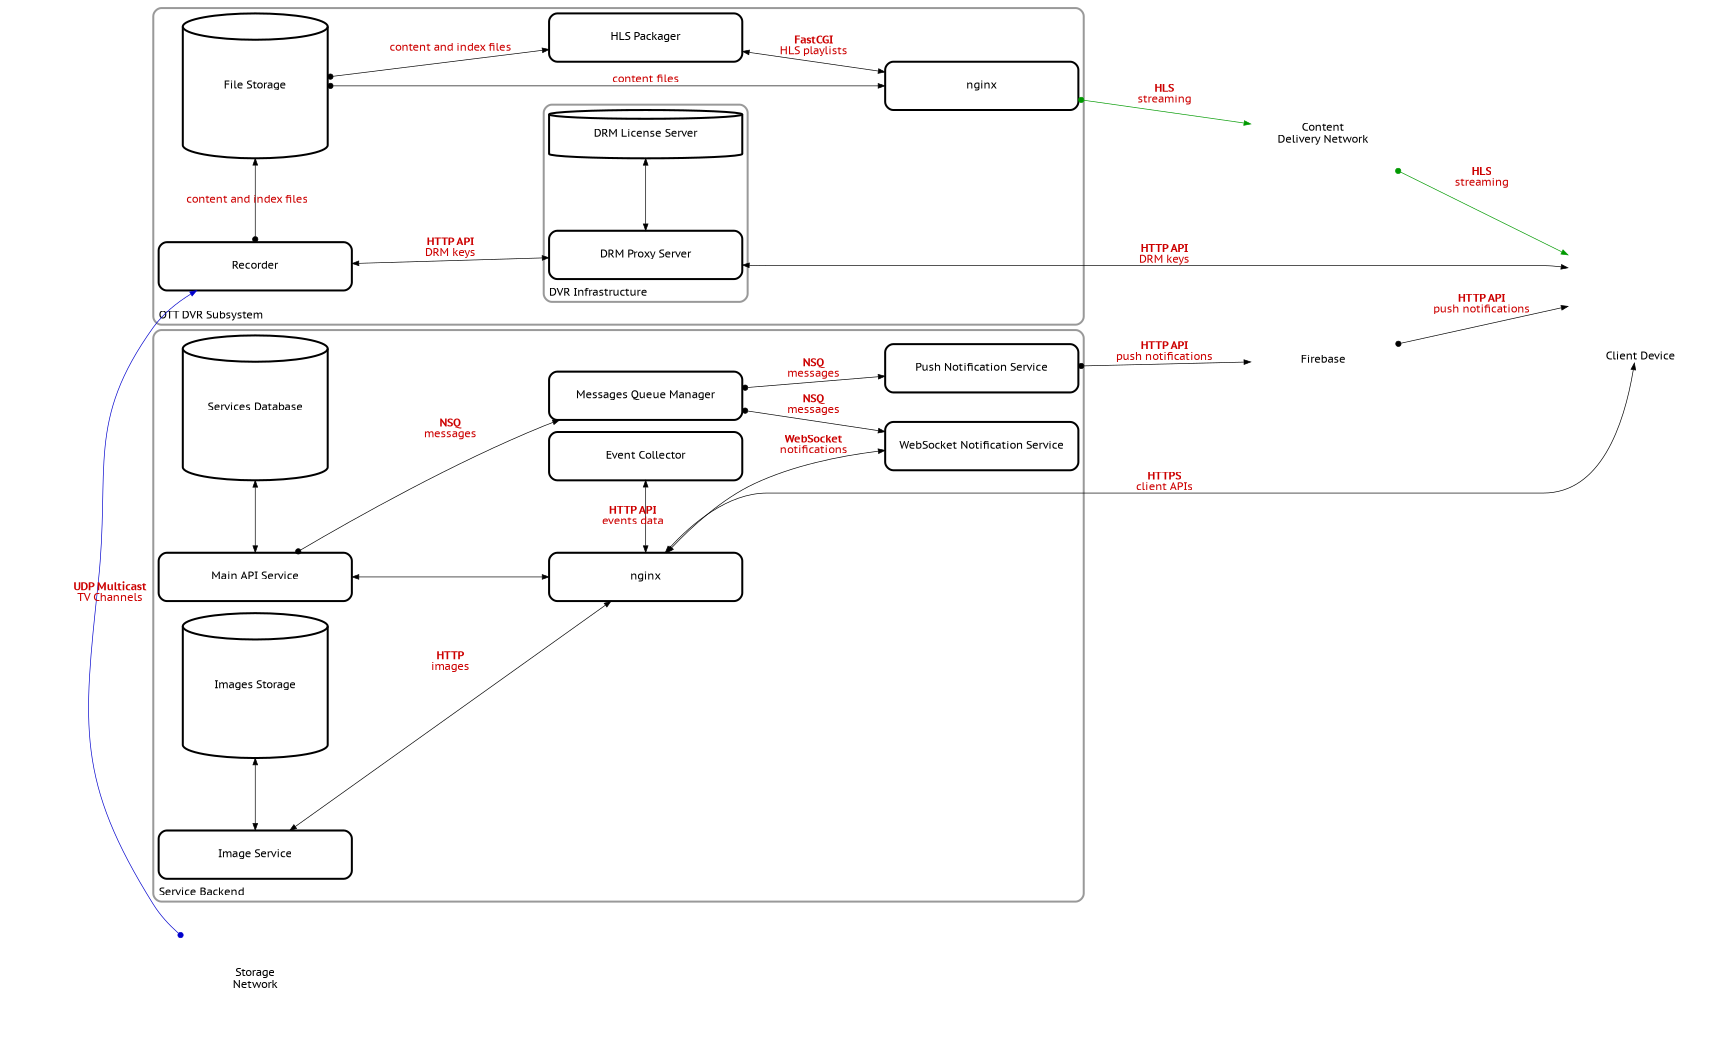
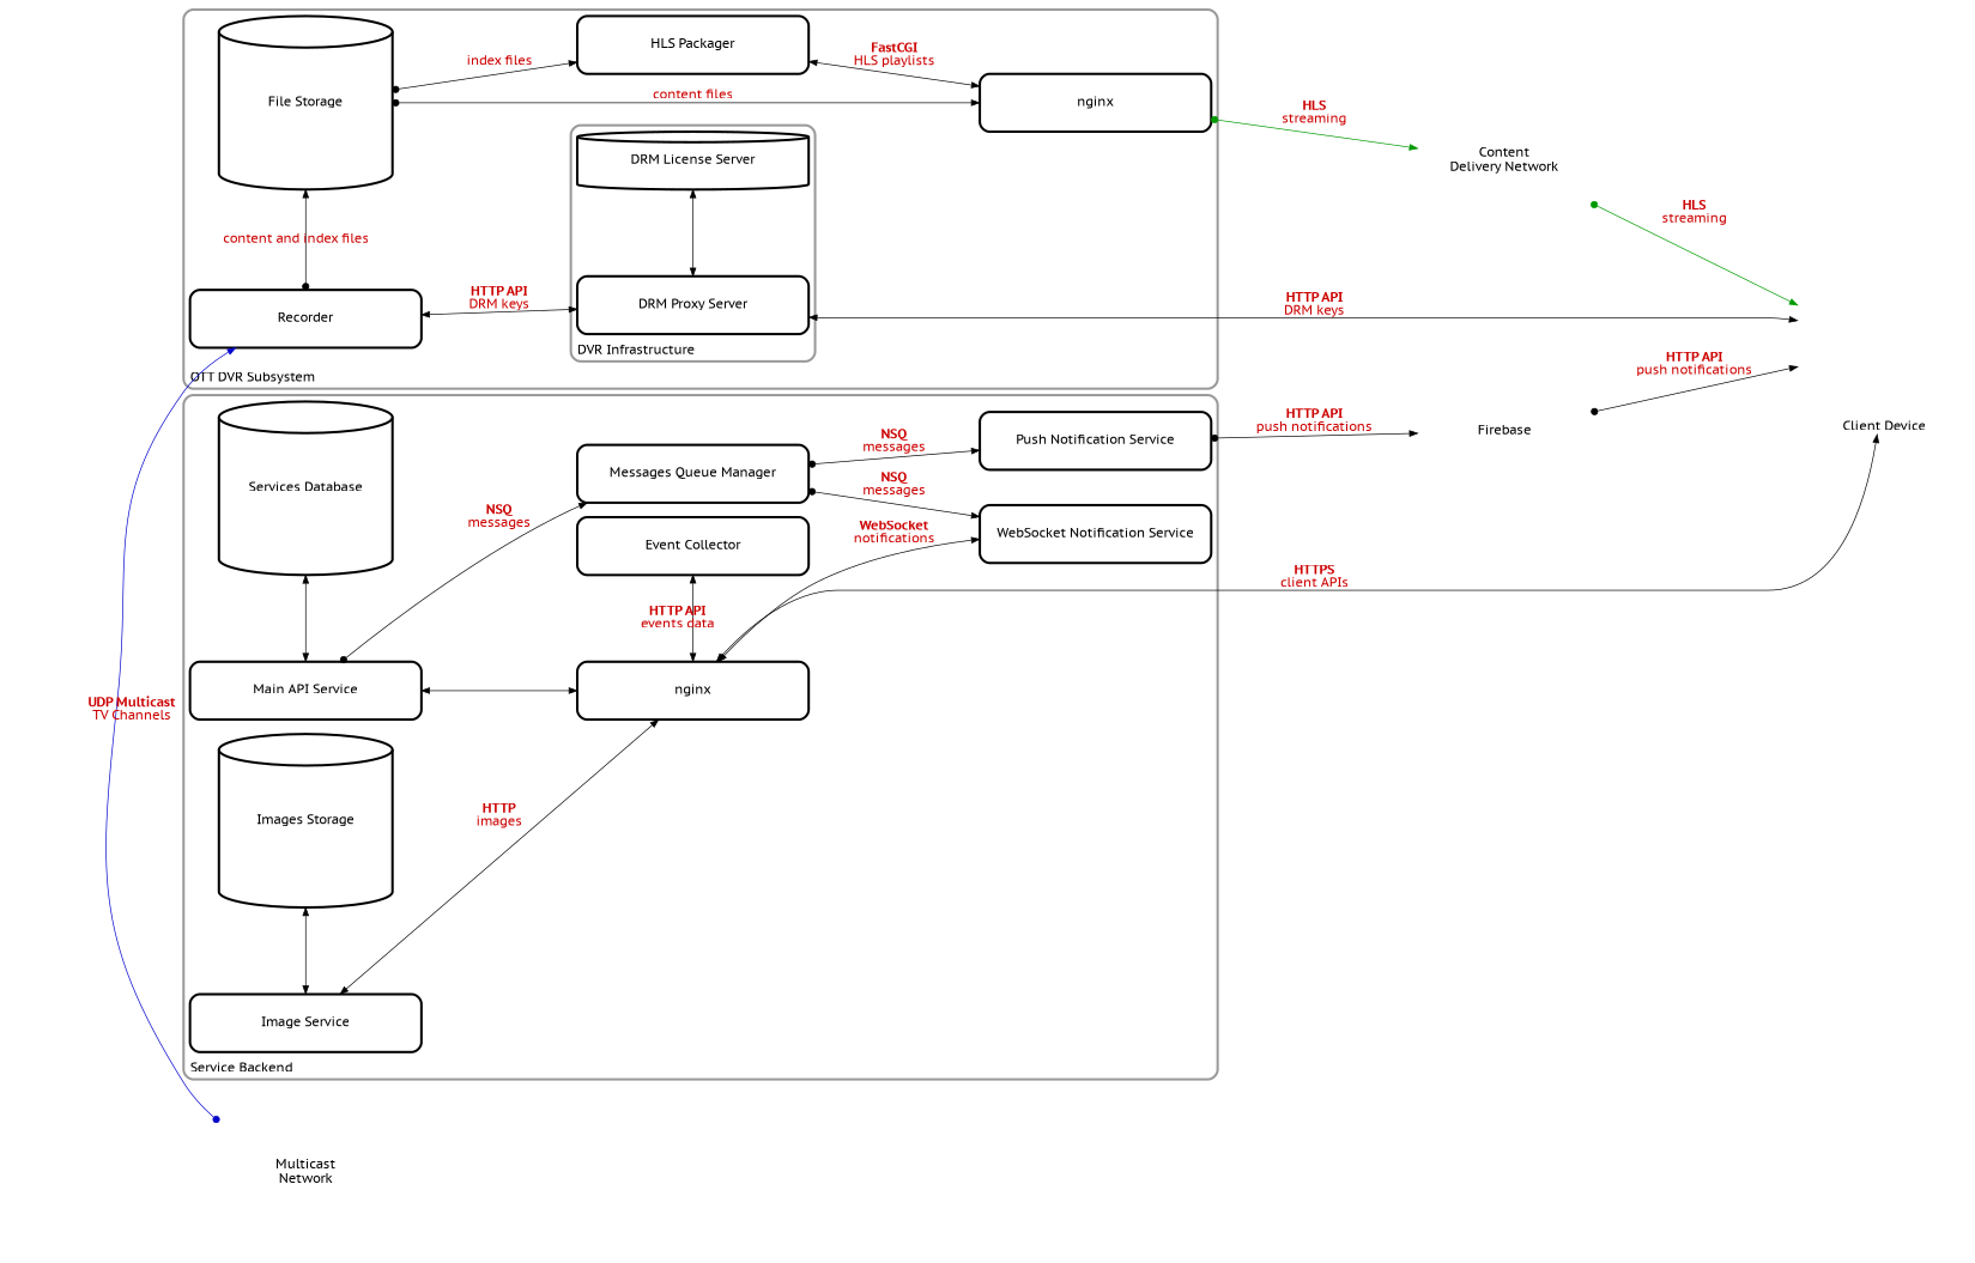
  digraph {
    fontname="PT Sans Caption"
    fontsize=16
    newrank=true
    rankdir=LR
    splines=true
    node [fixedsize=true fontname="PT Sans Caption" fontsize=16 penwidth=3 shape=box style=rounded]
    edge [dir=both fontcolor="#cc0000" fontname="PT Sans Caption" fontsize=16 minlen=3]
-   n1 [height=3 label="Storage\nNetwork" penwidth=0 width=3 style=""]
+   n1 [height=3 label="Multicast\nNetwork" penwidth=0 width=3 style=""]
    n2 [height=1 label=Recorder width=4]
    n3 [height=3 label="File Storage" shape=cylinder width=3 style=""]
    n4 [height=3 label="Services Database" shape=cylinder width=3 style=""]
    n5 [height=3 label="Images Storage" shape=cylinder width=3 style=""]
    n6 [height=1 label="Main API Service" width=4]
    n7 [height=1 label="Image Service" width=4]
    n8 [height=1 label="DRM License Server" shape=cylinder width=4]
    n9 [height=1 label="DRM Proxy Server" width=4]
    n10 [height=1 label="HLS Packager" width=4]
    n11 [height=1 label="Event Collector" width=4]
    n12 [height=1 label="Messages Queue Manager" width=4]
    n13 [height=1 label=nginx width=4]
    n14 [height=1 label=nginx width=4]
    n15 [height=1 label="Push Notification Service" width=4]
    n16 [height=1 label="WebSocket Notification Service" width=4]
    n17 [height=3 label="Content\nDelivery Network" penwidth=0 width=3 style=""]
    n18 [height=3 label=Firebase penwidth=0 width=3 style=""]
    n19 [height=3 label="Client Device" labelloc=b penwidth=0 width=3 style=""]
    subgraph sub_1 {
      rank=same
      n1
      n2
      n3
      n4
      n5
      n6
      n7
    }
    subgraph sub_2 {
      rank=same
      n8
      n9
      n10
      n11
      n12
      n13
    }
    subgraph sub_3 {
      rank=same
      n14
      n15
      n16
    }
    subgraph sub_4 {
      rank=same
      n17
      n18
    }
    subgraph sub_5 {
      rank=same
      n19
    }
    subgraph cluster_6 {
      color="#999999"
      label="Service Backend"
      labeljust=l
      labelloc=b
      penwidth=3
      shape=box
      style=rounded
      n4
      n5
      n6
      n7
      n11
      n12
      n13
      n15
      n16
    }
    subgraph cluster_7 {
      color="#999999"
      label="OTT DVR Subsystem"
      labeljust=l
      labelloc=b
      penwidth=3
      shape=box
      style=rounded
      n2
      n3
      n10
      n14
      subgraph cluster_8 {
        color="#999999"
        label="DVR Infrastructure"
        labeljust=l
        labelloc=b
        penwidth=3
        shape=box
        style=rounded
        n8
        n9
      }
    }
    n1 -> n2 [arrowtail=dot color="#0000cc" label=<<b>UDP Multicast</b><br />TV Channels>]
    n2 -> n3 [arrowtail=dot label="content and index files"]
    n2 -> n9 [label=<<b>HTTP API</b><br />DRM keys>]
-   n3 -> n10 [arrowtail=dot label="content and index files"]
+   n3 -> n10 [arrowtail=dot label="index files"]
    n3 -> n14 [arrowtail=dot label="content files"]
    n6 -> n4
    n6 -> n12 [arrowtail=dot label=<<b>NSQ</b><br />messages>]
    n7 -> n5
    n9 -> n8
    n10 -> n14 [label=<<b>FastCGI</b><br />HLS playlists>]
    n12 -> n15 [arrowtail=dot label=<<b>NSQ</b><br />messages>]
    n12 -> n16 [arrowtail=dot label=<<b>NSQ</b><br />messages>]
    n13 -> n6
    n13 -> n7 [label=<<b>HTTP</b><br />images>]
    n13 -> n11 [label=<<b>HTTP API</b><br />events data>]
    n13 -> n16 [label=<<b>WebSocket</b><br />notifications>]
    n14 -> n17 [arrowtail=dot color="#009900" label=<<b>HLS</b><br />streaming>]
    n15 -> n18 [arrowtail=dot label=<<b>HTTP API</b><br />push notifications>]
    n17 -> n19 [arrowtail=dot color="#009900" label=<<b>HLS</b><br />streaming>]
    n18 -> n19 [arrowtail=dot label=<<b>HTTP API</b><br />push notifications>]
    n19 -> n9 [label=<<b>HTTP API</b><br />DRM keys>]
    n19 -> n13 [label=<<b>HTTPS</b><br />client APIs>]
  }
